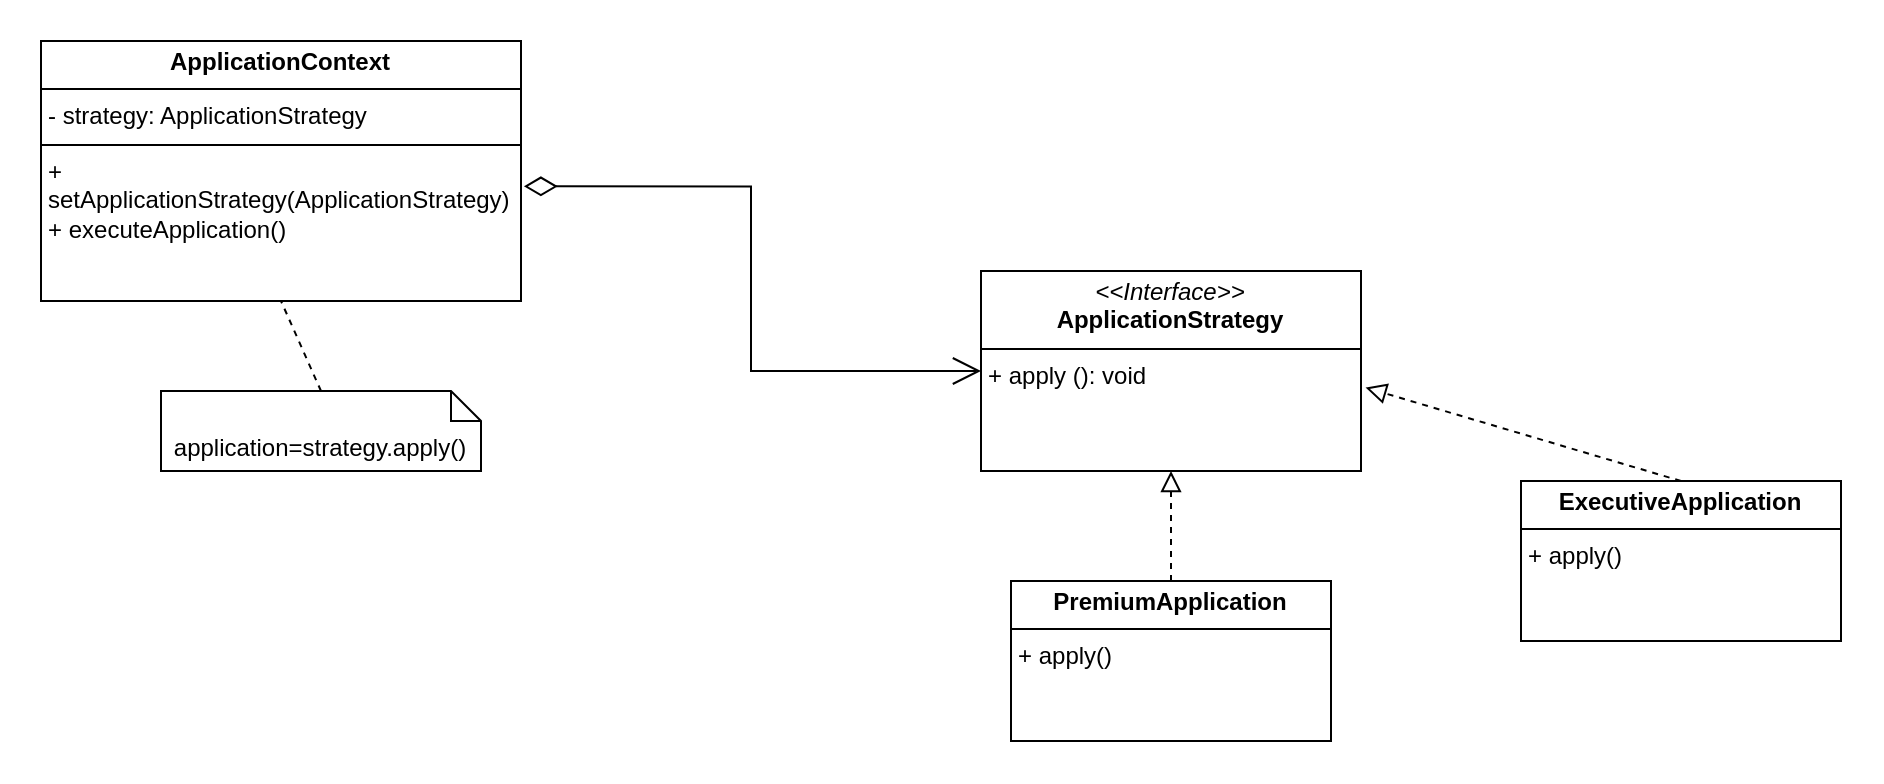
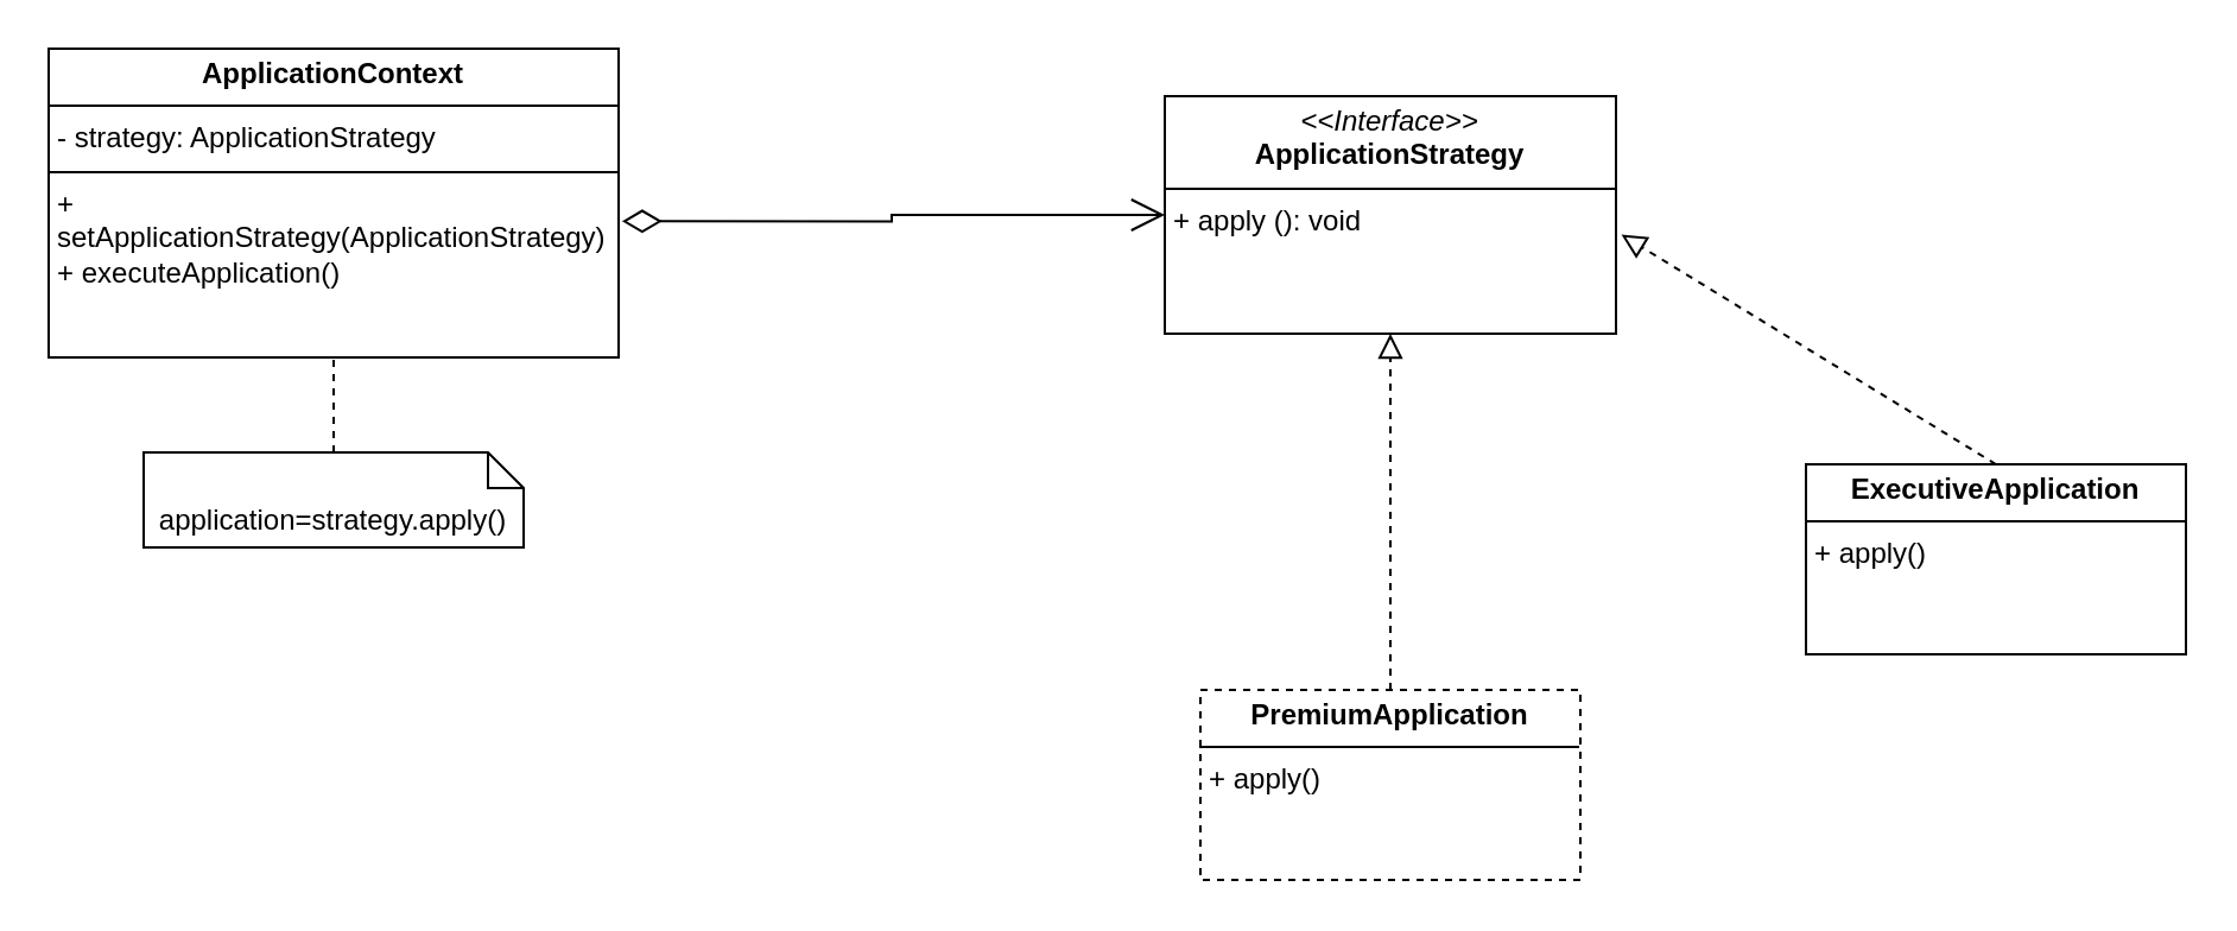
  <mxCell id="0" />
  <mxCell id="1" parent="0" />
  <mxCell id="2" value="&lt;p style=&quot;margin:0px;margin-top:4px;text-align:center;&quot;&gt;&lt;b&gt;ApplicationContext&lt;/b&gt;&lt;/p&gt;&lt;hr size=&quot;1&quot; style=&quot;border-style:solid;&quot;&gt;&lt;p style=&quot;margin:0px;margin-left:4px;&quot;&gt;- strategy: ApplicationStrategy&lt;/p&gt;&lt;hr size=&quot;1&quot; style=&quot;border-style:solid;&quot;&gt;&lt;p style=&quot;margin:0px;margin-left:4px;&quot;&gt;+ setApplicationStrategy(ApplicationStrategy)&lt;/p&gt;&lt;p style=&quot;margin:0px;margin-left:4px;&quot;&gt;+ executeApplication()&lt;/p&gt;" style="verticalAlign=top;align=left;overflow=fill;html=1;whiteSpace=wrap;" vertex="1" parent="1"><mxGeometry x="20" y="20" width="240" height="130" as="geometry" /></mxCell>
- <mxCell id="3" value="&lt;p style=&quot;margin:0px;margin-top:4px;text-align:center;&quot;&gt;&lt;i&gt;&amp;lt;&amp;lt;Interface&amp;gt;&amp;gt;&lt;/i&gt;&lt;br&gt;&lt;span style=&quot;text-align: left;&quot;&gt;&lt;b&gt;ApplicationStrategy&lt;/b&gt;&lt;/span&gt;&lt;/p&gt;&lt;hr size=&quot;1&quot; style=&quot;border-style:solid;&quot;&gt;&lt;p style=&quot;margin:0px;margin-left:4px;&quot;&gt;+ apply (): void&lt;/p&gt;" style="verticalAlign=top;align=left;overflow=fill;html=1;whiteSpace=wrap;" vertex="1" parent="1"><mxGeometry x="490" y="135" width="190" height="100" as="geometry" /></mxCell>
- <mxCell id="4" value="&lt;p style=&quot;margin:0px;margin-top:4px;text-align:center;&quot;&gt;&lt;b&gt;ExecutiveApplication&lt;/b&gt;&lt;/p&gt;&lt;hr size=&quot;1&quot; style=&quot;border-style:solid;&quot;&gt;&lt;p style=&quot;margin:0px;margin-left:4px;&quot;&gt;+ apply()&lt;/p&gt;" style="verticalAlign=top;align=left;overflow=fill;html=1;whiteSpace=wrap;" vertex="1" parent="1"><mxGeometry x="760" y="240" width="160" height="80" as="geometry" /></mxCell>
- <mxCell id="5" value="&lt;p style=&quot;margin:0px;margin-top:4px;text-align:center;&quot;&gt;&lt;b&gt;PremiumApplication&lt;/b&gt;&lt;/p&gt;&lt;hr size=&quot;1&quot; style=&quot;border-style:solid;&quot;&gt;&lt;p style=&quot;margin:0px;margin-left:4px;&quot;&gt;+ apply()&lt;/p&gt;" style="verticalAlign=top;align=left;overflow=fill;html=1;whiteSpace=wrap;" vertex="1" parent="1"><mxGeometry x="505" y="290" width="160" height="80" as="geometry" /></mxCell>
- <mxCell id="6" value="application=strategy.apply()" style="shape=note2;boundedLbl=1;whiteSpace=wrap;html=1;size=15;verticalAlign=top;align=center;" vertex="1" parent="1"><mxGeometry x="80" y="195" width="160" height="40" as="geometry" /></mxCell>
+ <mxCell id="3" value="&lt;p style=&quot;margin:0px;margin-top:4px;text-align:center;&quot;&gt;&lt;i&gt;&amp;lt;&amp;lt;Interface&amp;gt;&amp;gt;&lt;/i&gt;&lt;br&gt;&lt;span style=&quot;text-align: left;&quot;&gt;&lt;b&gt;ApplicationStrategy&lt;/b&gt;&lt;/span&gt;&lt;/p&gt;&lt;hr size=&quot;1&quot; style=&quot;border-style:solid;&quot;&gt;&lt;p style=&quot;margin:0px;margin-left:4px;&quot;&gt;+ apply (): void&lt;/p&gt;" style="verticalAlign=top;align=left;overflow=fill;html=1;whiteSpace=wrap;" vertex="1" parent="1"><mxGeometry x="490" y="40" width="190" height="100" as="geometry" /></mxCell>
+ <mxCell id="4" value="&lt;p style=&quot;margin:0px;margin-top:4px;text-align:center;&quot;&gt;&lt;b&gt;ExecutiveApplication&lt;/b&gt;&lt;/p&gt;&lt;hr size=&quot;1&quot; style=&quot;border-style:solid;&quot;&gt;&lt;p style=&quot;margin:0px;margin-left:4px;&quot;&gt;+ apply()&lt;/p&gt;" style="verticalAlign=top;align=left;overflow=fill;html=1;whiteSpace=wrap;" vertex="1" parent="1"><mxGeometry x="760" y="195" width="160" height="80" as="geometry" /></mxCell>
+ <mxCell id="5" value="&lt;p style=&quot;margin:0px;margin-top:4px;text-align:center;&quot;&gt;&lt;b&gt;PremiumApplication&lt;/b&gt;&lt;/p&gt;&lt;hr size=&quot;1&quot; style=&quot;border-style:solid;&quot;&gt;&lt;p style=&quot;margin:0px;margin-left:4px;&quot;&gt;+ apply()&lt;/p&gt;" style="verticalAlign=top;align=left;overflow=fill;html=1;whiteSpace=wrap;dashed=1;" vertex="1" parent="1"><mxGeometry x="505" y="290" width="160" height="80" as="geometry" /></mxCell>
+ <mxCell id="6" value="application=strategy.apply()" style="shape=note2;boundedLbl=1;whiteSpace=wrap;html=1;size=15;verticalAlign=top;align=center;" vertex="1" parent="1"><mxGeometry x="60" y="190" width="160" height="40" as="geometry" /></mxCell>
  <mxCell id="7" value="" style="endArrow=open;html=1;endSize=12;startArrow=diamondThin;startSize=14;startFill=0;edgeStyle=orthogonalEdgeStyle;align=left;verticalAlign=bottom;rounded=0;exitX=1.006;exitY=0.559;exitDx=0;exitDy=0;exitPerimeter=0;entryX=0;entryY=0.5;entryDx=0;entryDy=0;" edge="1" parent="1" source="2" target="3"><mxGeometry x="-1" y="3" relative="1" as="geometry"><mxPoint x="210" y="220" as="sourcePoint" /><mxPoint x="370" y="220" as="targetPoint" /></mxGeometry></mxCell>
  <mxCell id="8" value="" style="endArrow=none;dashed=1;html=1;rounded=0;entryX=0.5;entryY=1;entryDx=0;entryDy=0;exitX=0.5;exitY=0;exitDx=0;exitDy=0;exitPerimeter=0;" edge="1" parent="1" source="6" target="2"><mxGeometry width="50" height="50" relative="1" as="geometry"><mxPoint x="260" y="250" as="sourcePoint" /><mxPoint x="310" y="200" as="targetPoint" /></mxGeometry></mxCell>
  <mxCell id="9" value="" style="endArrow=block;startArrow=none;endFill=0;startFill=0;endSize=8;html=1;verticalAlign=bottom;dashed=1;labelBackgroundColor=none;rounded=0;exitX=0.5;exitY=0;exitDx=0;exitDy=0;entryX=1.012;entryY=0.583;entryDx=0;entryDy=0;entryPerimeter=0;" edge="1" parent="1" source="4" target="3"><mxGeometry width="160" relative="1" as="geometry"><mxPoint x="460" y="220" as="sourcePoint" /><mxPoint x="620" y="220" as="targetPoint" /></mxGeometry></mxCell>
  <mxCell id="10" value="" style="endArrow=block;startArrow=none;endFill=0;startFill=0;endSize=8;html=1;verticalAlign=bottom;dashed=1;labelBackgroundColor=none;rounded=0;exitX=0.5;exitY=0;exitDx=0;exitDy=0;entryX=0.5;entryY=1;entryDx=0;entryDy=0;" edge="1" parent="1" source="5" target="3"><mxGeometry width="160" relative="1" as="geometry"><mxPoint x="460" y="220" as="sourcePoint" /><mxPoint x="620" y="220" as="targetPoint" /></mxGeometry></mxCell>
